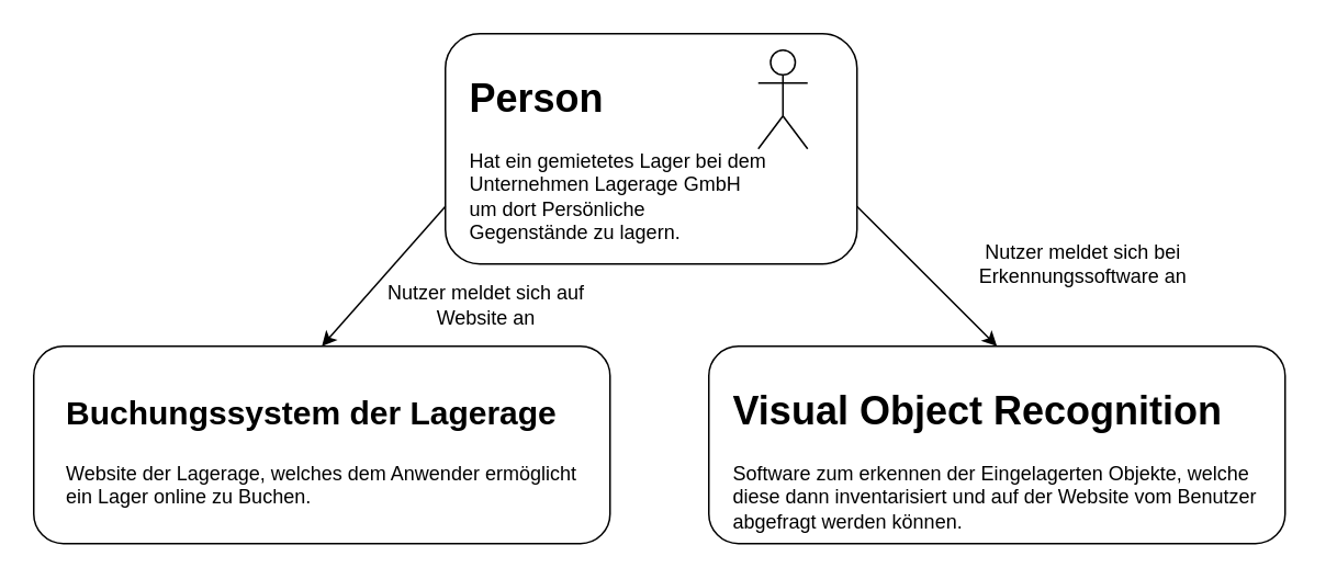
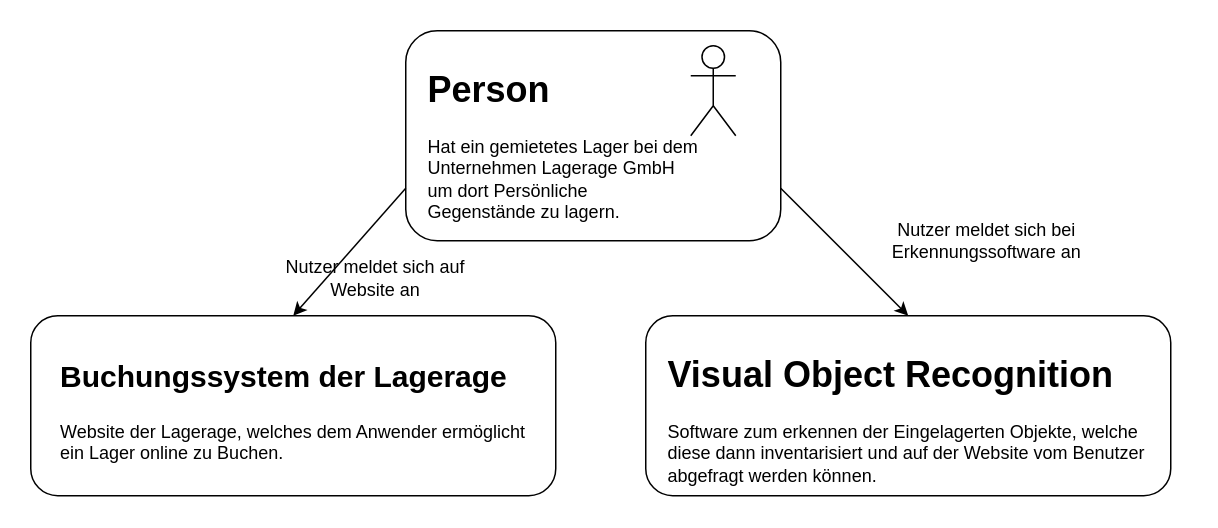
  <mxCell id="0" />
  <mxCell id="1" parent="0" />
  <mxCell id="2" value="" style="rounded=1;whiteSpace=wrap;html=1;" vertex="1" parent="1"><mxGeometry x="270" y="20" width="250" height="140" as="geometry" /></mxCell>
  <mxCell id="3" value="" style="shape=umlActor;verticalLabelPosition=bottom;verticalAlign=top;html=1;outlineConnect=0;" vertex="1" parent="1"><mxGeometry x="460" y="30" width="30" height="60" as="geometry" /></mxCell>
  <mxCell id="4" value="&lt;h1&gt;Person&lt;/h1&gt;&lt;p&gt;Hat ein gemietetes Lager bei dem Unternehmen Lagerage GmbH um dort Persönliche Gegenstände zu lagern.&lt;/p&gt;" style="text;html=1;strokeColor=none;fillColor=none;spacing=5;spacingTop=-20;whiteSpace=wrap;overflow=hidden;rounded=0;" vertex="1" parent="1"><mxGeometry x="280" y="40" width="190" height="120" as="geometry" /></mxCell>
  <mxCell id="5" value="" style="rounded=1;whiteSpace=wrap;html=1;" vertex="1" parent="1"><mxGeometry x="20" y="210" width="350" height="120" as="geometry" /></mxCell>
  <mxCell id="6" value="&lt;h1&gt;&lt;font style=&quot;font-size: 20px;&quot;&gt;Buchungssystem der Lagerage&lt;/font&gt;&lt;/h1&gt;&lt;div&gt;Website der Lagerage, welches dem Anwender ermöglicht ein Lager online zu Buchen.&lt;/div&gt;" style="text;html=1;strokeColor=none;fillColor=none;spacing=5;spacingTop=-20;whiteSpace=wrap;overflow=hidden;rounded=0;" vertex="1" parent="1"><mxGeometry x="35" y="230" width="320" height="90" as="geometry" /></mxCell>
  <mxCell id="7" value="" style="rounded=1;whiteSpace=wrap;html=1;fontSize=20;" vertex="1" parent="1"><mxGeometry x="430" y="210" width="350" height="120" as="geometry" /></mxCell>
  <mxCell id="8" value="&lt;h1 style=&quot;font-size: 24px;&quot;&gt;Visual Object Recognition&lt;/h1&gt;&lt;div style=&quot;font-size: 12px;&quot;&gt;Software zum erkennen der Eingelagerten Objekte, welche diese dann inventarisiert und auf der Website vom Benutzer abgefragt werden können.&lt;/div&gt;&lt;p&gt;&lt;br&gt;&lt;/p&gt;" style="text;html=1;strokeColor=none;fillColor=none;spacing=5;spacingTop=-20;whiteSpace=wrap;overflow=hidden;rounded=0;fontSize=20;" vertex="1" parent="1"><mxGeometry x="440" y="230" width="350" height="100" as="geometry" /></mxCell>
  <mxCell id="9" value="" style="endArrow=classic;html=1;rounded=0;fontSize=12;exitX=0;exitY=0.75;exitDx=0;exitDy=0;entryX=0.5;entryY=0;entryDx=0;entryDy=0;" edge="1" parent="1" source="2" target="5"><mxGeometry width="50" height="50" relative="1" as="geometry"><mxPoint x="390" y="220" as="sourcePoint" /><mxPoint x="440" y="170" as="targetPoint" /></mxGeometry></mxCell>
  <mxCell id="10" value="" style="endArrow=classic;html=1;rounded=0;fontSize=12;exitX=1;exitY=0.75;exitDx=0;exitDy=0;entryX=0.5;entryY=0;entryDx=0;entryDy=0;" edge="1" parent="1" source="2" target="7"><mxGeometry width="50" height="50" relative="1" as="geometry"><mxPoint x="390" y="220" as="sourcePoint" /><mxPoint x="440" y="170" as="targetPoint" /></mxGeometry></mxCell>
- <mxCell id="11" value="Nutzer meldet sich auf Website an" style="text;html=1;strokeColor=none;fillColor=none;align=center;verticalAlign=middle;whiteSpace=wrap;rounded=0;fontSize=12;" vertex="1" parent="1"><mxGeometry x="220" y="170" width="150" height="30" as="geometry" /></mxCell>
+ <mxCell id="11" value="Nutzer meldet sich auf Website an" style="text;html=1;strokeColor=none;fillColor=none;align=center;verticalAlign=middle;whiteSpace=wrap;rounded=0;fontSize=12;" vertex="1" parent="1"><mxGeometry x="175" y="170" width="150" height="30" as="geometry" /></mxCell>
  <mxCell id="12" value="Nutzer meldet sich bei Erkennungssoftware an" style="text;html=1;strokeColor=none;fillColor=none;align=center;verticalAlign=middle;whiteSpace=wrap;rounded=0;fontSize=12;" vertex="1" parent="1"><mxGeometry x="585" y="145" width="145" height="30" as="geometry" /></mxCell>
